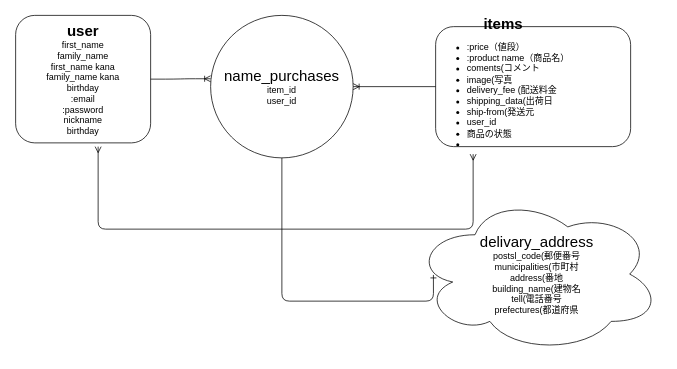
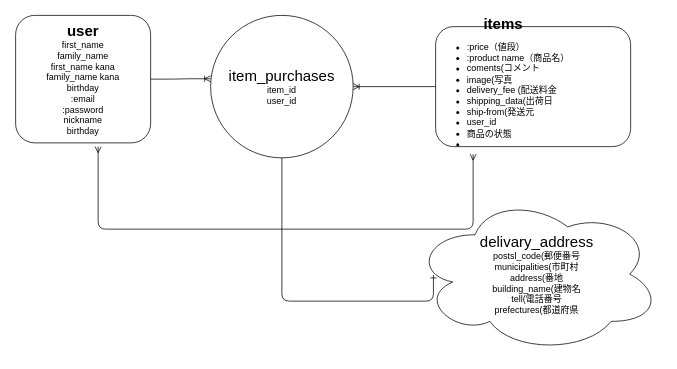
  <mxCell id="0" />
  <mxCell id="1" parent="0" />
  <mxCell id="2" value="&lt;b style=&quot;font-size: 20px&quot;&gt;user&lt;br&gt;&lt;/b&gt;first_name&lt;br&gt;family_name&lt;br&gt;first_name kana&lt;br&gt;family_name kana&lt;br&gt;birthday&lt;br&gt;:email&lt;br&gt;:password&lt;br&gt;nickname&lt;br&gt;birthday" style="rounded=1;whiteSpace=wrap;html=1;" parent="1" vertex="1"><mxGeometry y="20" width="180" height="170" as="geometry" x="20" /></mxCell>
  <mxCell id="3" value="&lt;span&gt;&lt;br&gt;&lt;br&gt;&lt;br&gt;&lt;br&gt;&lt;font style=&quot;font-size: 20px&quot;&gt;delivary_address&lt;/font&gt;&lt;br&gt;postsl_code(郵便番号&lt;br&gt;municipalities(市町村&lt;br&gt;address(番地&lt;br&gt;building_name(建物名&lt;br&gt;tell(電話番号&lt;br&gt;prefectures(都道府県&lt;br&gt;&lt;br&gt;&lt;br&gt;&lt;br&gt;&lt;br&gt;&lt;/span&gt;" style="ellipse;shape=cloud;whiteSpace=wrap;html=1;" parent="1" vertex="1"><mxGeometry x="550" y="260" width="330" height="210" as="geometry" /></mxCell>
  <mxCell id="4" value="&lt;div style=&quot;text-align: center&quot;&gt;&lt;b&gt;&lt;font style=&quot;font-size: 20px&quot;&gt;items&lt;/font&gt;&lt;/b&gt;&lt;/div&gt;&lt;ul&gt;&lt;li&gt;:price（値段）&lt;/li&gt;&lt;li&gt;:product name（商品名）&lt;/li&gt;&lt;li&gt;coments(コメント&lt;/li&gt;&lt;li&gt;image(写真&lt;/li&gt;&lt;li&gt;delivery_fee (配送料金&lt;/li&gt;&lt;li&gt;shipping_data(出荷日&lt;/li&gt;&lt;li&gt;ship-from(発送元&lt;/li&gt;&lt;li&gt;user_id&lt;/li&gt;&lt;li&gt;商品の状態&lt;/li&gt;&lt;li&gt;&lt;br&gt;&lt;/li&gt;&lt;/ul&gt;" style="rounded=1;whiteSpace=wrap;html=1;align=left;" parent="1" vertex="1"><mxGeometry x="580" y="35" width="260" height="160" as="geometry" /></mxCell>
- <mxCell id="5" value="&lt;font style=&quot;font-size: 20px&quot;&gt;name_purchases&lt;/font&gt;&lt;br&gt;item_id&lt;br&gt;user_id" style="ellipse;whiteSpace=wrap;html=1;aspect=fixed;align=center;" parent="1" vertex="1"><mxGeometry x="280" y="20" width="190" height="190" as="geometry" /></mxCell>
+ <mxCell id="5" value="&lt;font style=&quot;font-size: 20px&quot;&gt;item_purchases&lt;/font&gt;&lt;br&gt;item_id&lt;br&gt;user_id" style="ellipse;whiteSpace=wrap;html=1;aspect=fixed;align=center;" parent="1" vertex="1"><mxGeometry x="280" y="20" width="190" height="190" as="geometry" /></mxCell>
  <mxCell id="6" value="" style="fontSize=12;html=1;endArrow=ERoneToMany;" parent="1" source="4" edge="1"><mxGeometry width="100" height="100" relative="1" as="geometry"><mxPoint x="550" y="95" as="sourcePoint" /><mxPoint x="470" y="115" as="targetPoint" /></mxGeometry></mxCell>
  <mxCell id="7" value="" style="edgeStyle=entityRelationEdgeStyle;fontSize=12;html=1;endArrow=ERoneToMany;" parent="1" edge="1"><mxGeometry width="100" height="100" relative="1" as="geometry"><mxPoint x="200" y="105" as="sourcePoint" /><mxPoint x="280" y="104.5" as="targetPoint" /></mxGeometry></mxCell>
  <mxCell id="8" value="" style="edgeStyle=orthogonalEdgeStyle;fontSize=12;html=1;endArrow=ERmany;startArrow=ERmany;" parent="1" edge="1"><mxGeometry width="100" height="100" relative="1" as="geometry"><mxPoint x="130" y="195" as="sourcePoint" /><mxPoint x="630" y="205" as="targetPoint" /><Array as="points"><mxPoint x="130" y="305" /><mxPoint x="630" y="305" /></Array></mxGeometry></mxCell>
  <mxCell id="9" value="" style="edgeStyle=orthogonalEdgeStyle;fontSize=12;html=1;endArrow=ERone;endFill=1;exitX=0.5;exitY=1;exitDx=0;exitDy=0;entryX=0.082;entryY=0.505;entryDx=0;entryDy=0;entryPerimeter=0;" parent="1" source="5" target="3" edge="1"><mxGeometry width="100" height="100" relative="1" as="geometry"><mxPoint x="360" y="290" as="sourcePoint" /><mxPoint x="460" y="190" as="targetPoint" /><Array as="points"><mxPoint x="375" y="401" /></Array></mxGeometry></mxCell>
